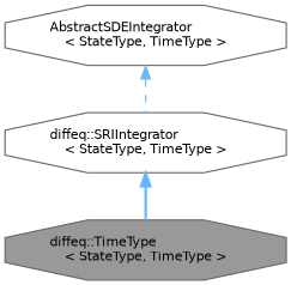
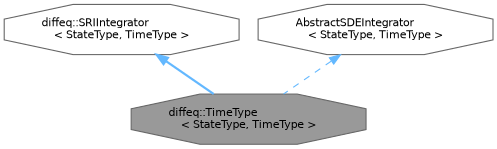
  digraph {
    node [color=gray40 fillcolor=white fontname=Helvetica fontsize=10 shape=octagon style=filled]
    edge [color=steelblue1 dir=back fontname=Helvetica fontsize=10 labelfontname=Helvetica labelfontsize=10]
    n1 [fillcolor=grey60 fontcolor=black height=0.2 label="diffeq::TimeType\l\< StateType, TimeType \>" width=0.4]
    n2 [height=0.2 label="diffeq::SRIIntegrator\l\< StateType, TimeType \>" width=0.4]
    n3 [height=0.2 label="AbstractSDEIntegrator\l\< StateType, TimeType \>" width=0.4]
    n2 -> n1 [style=bold]
-   n3 -> n2 [style=dashed]
+   n3 -> n1 [style=dashed]
  }
